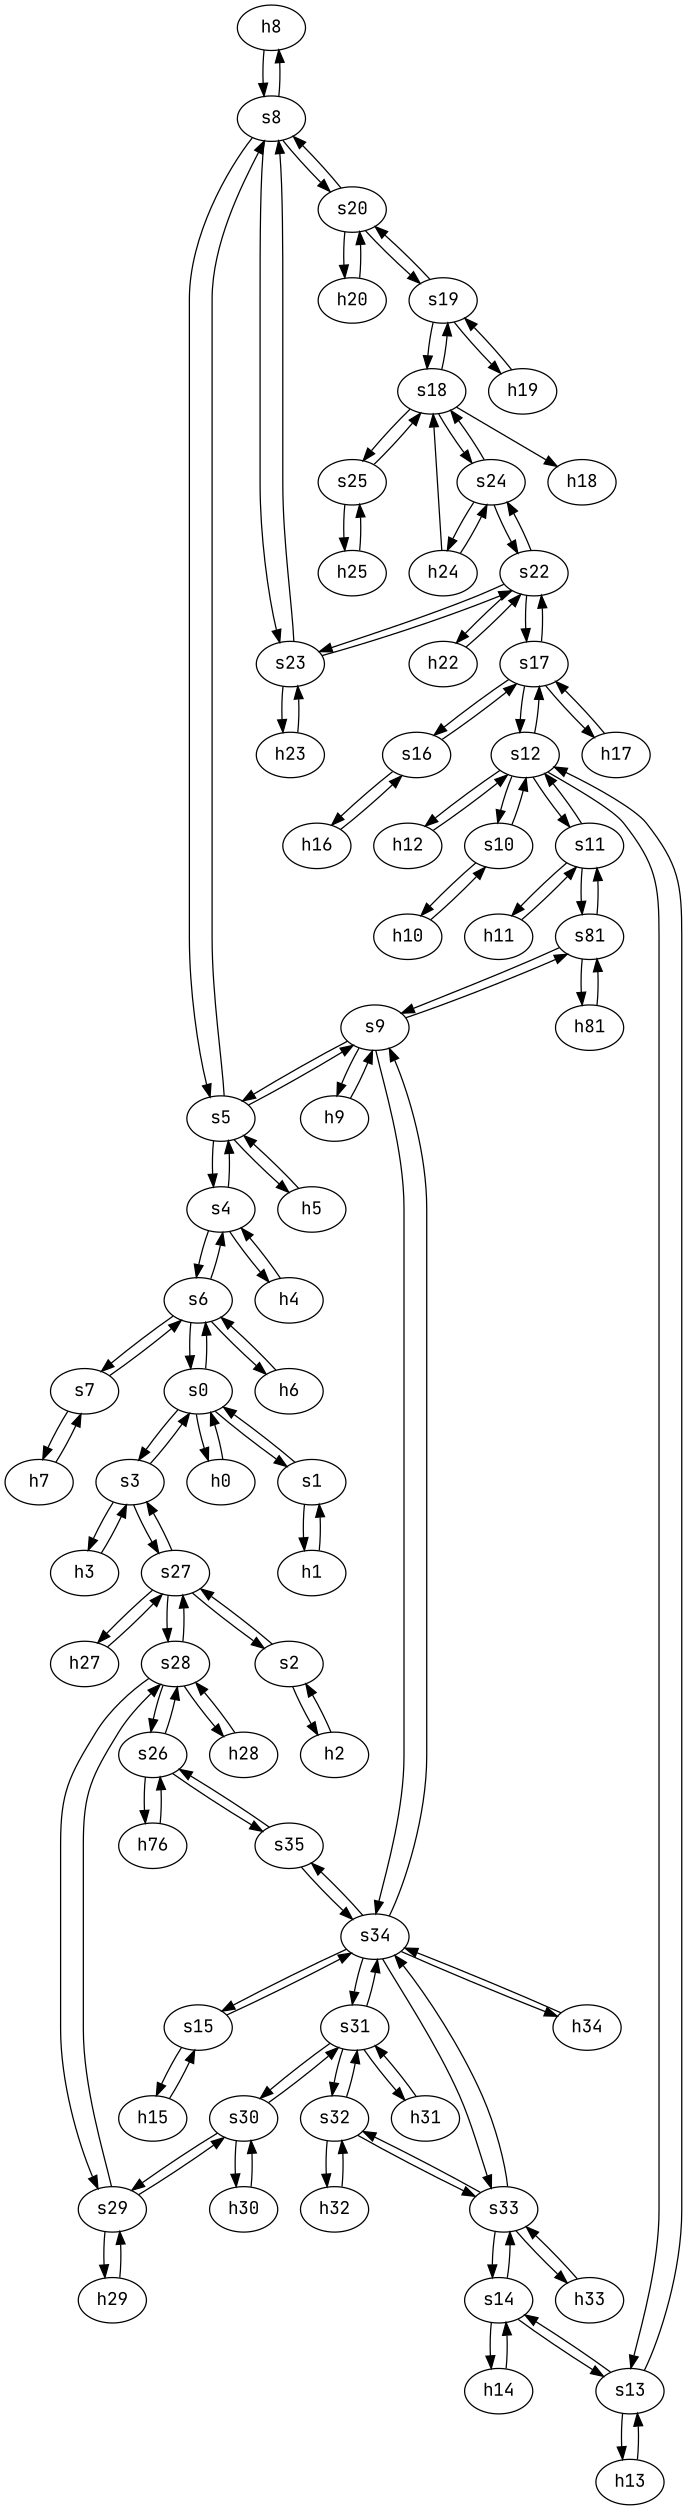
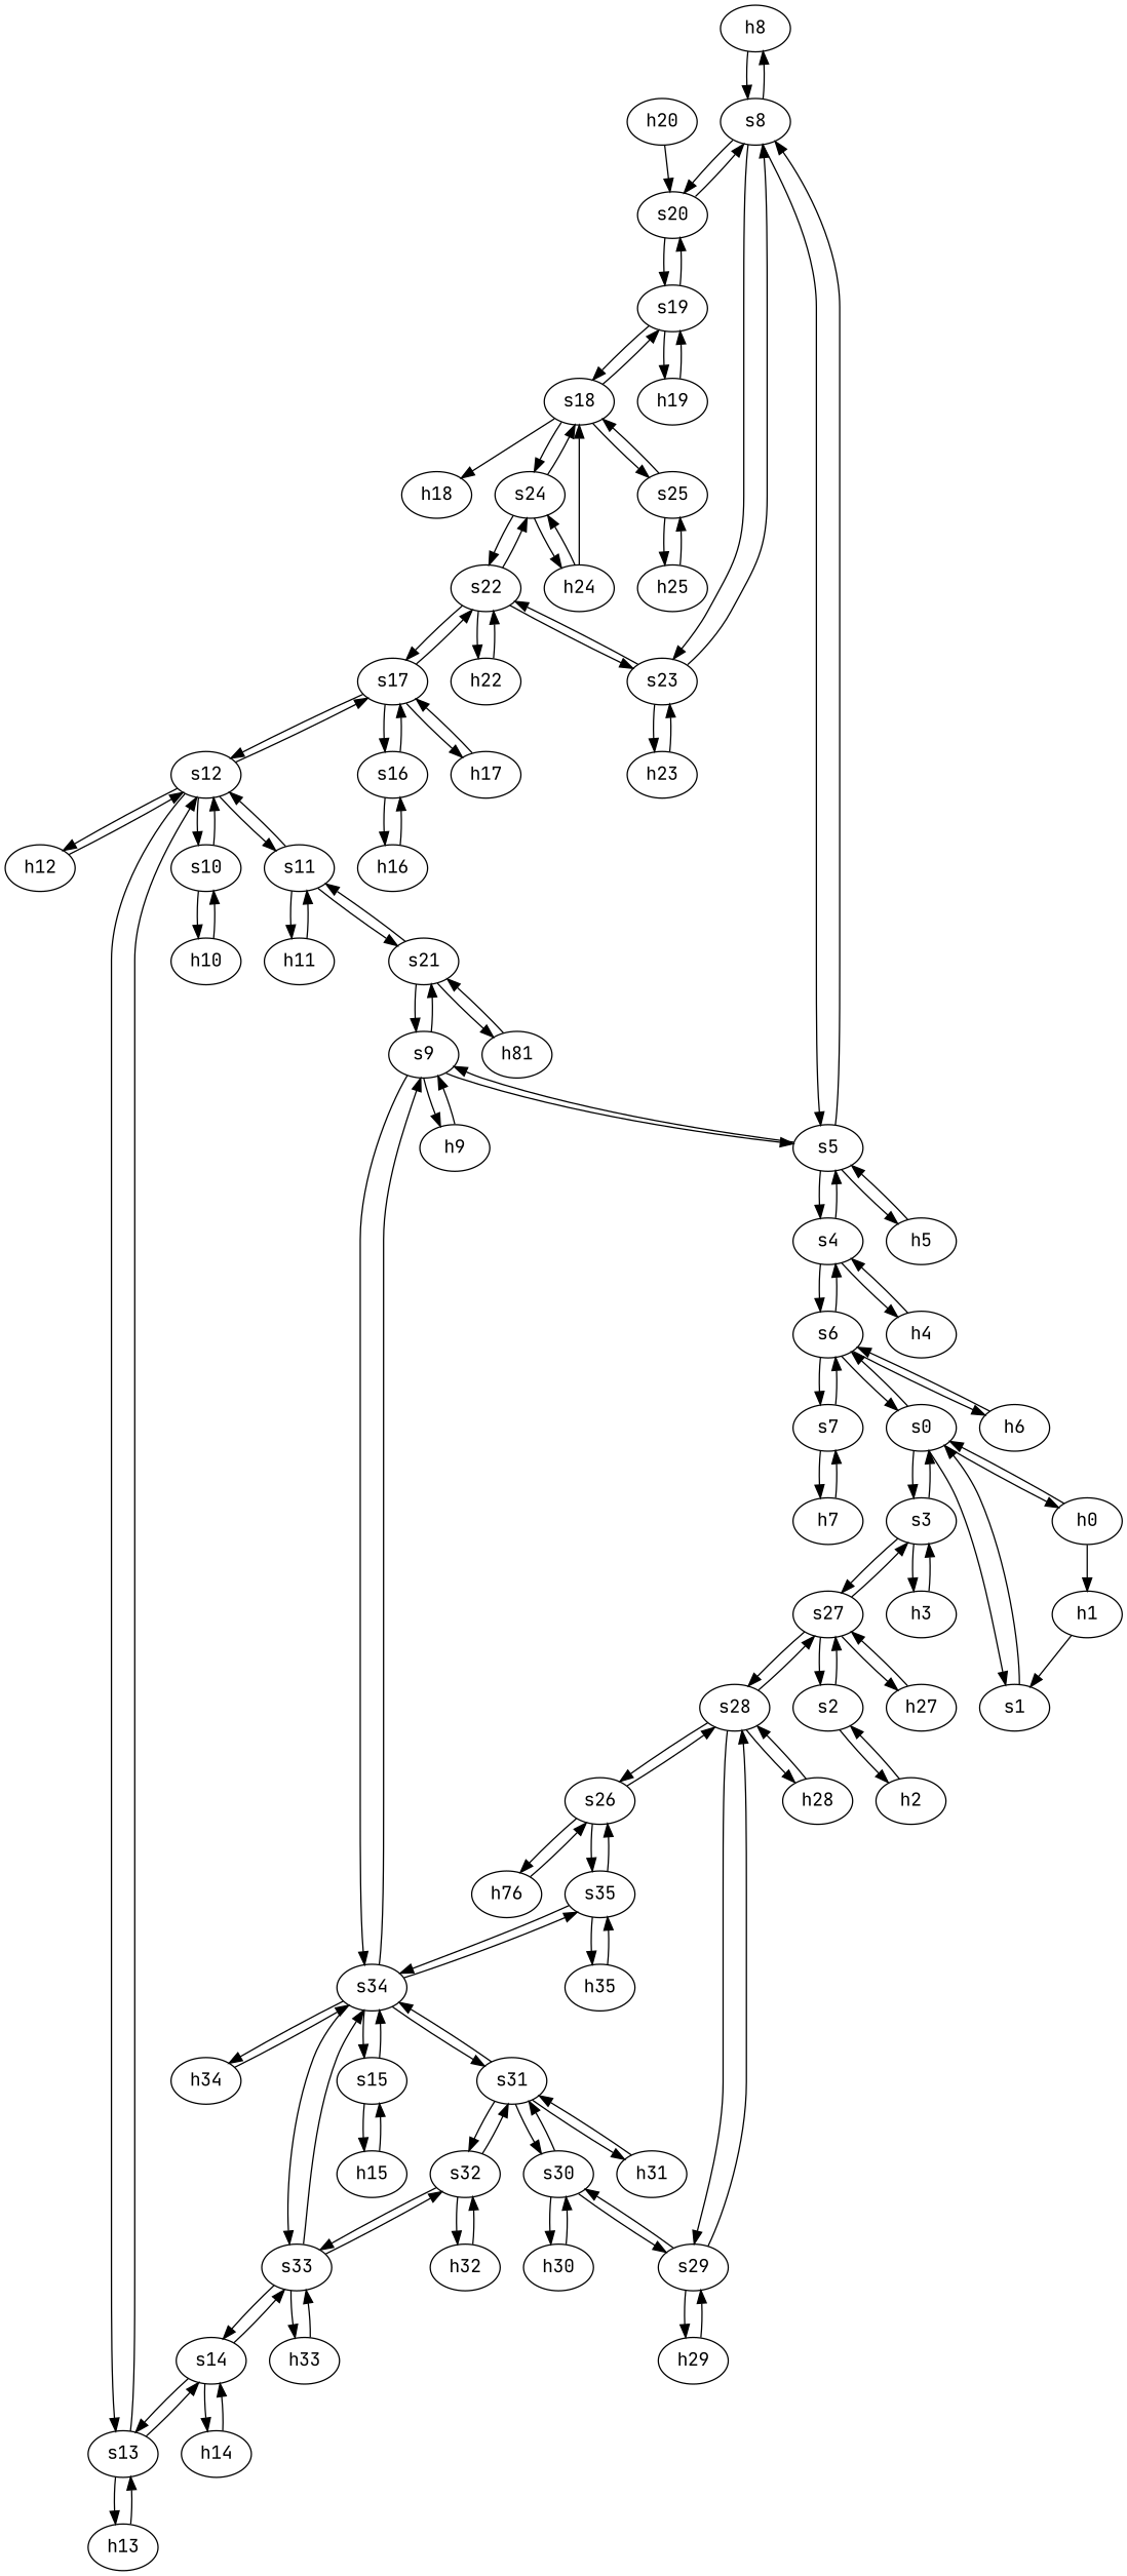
  strict digraph {
    fontname="JetBrains Mono"
    node [fontname="JetBrains Mono" type=host]
    edge [capacity="1Gbps" cost=1 dst_port=1 fontname="JetBrains Mono" src_port=1]
    h8 [ip="111.0.8.8" mac="00:00:00:00:8:8"]
    s8 [type=switch]
    s5 [type=switch]
    s23 [type=switch]
    s20 [type=switch]
    s9 [type=switch]
    s4 [type=switch]
    h5 [ip="111.0.5.5" mac="00:00:00:00:5:5"]
    h23 [ip="111.0.23.23" mac="00:00:00:00:23:23"]
    s22 [type=switch]
    h20 [ip="111.0.20.20" mac="00:00:00:00:20:20"]
    s19 [type=switch]
    h9 [ip="111.0.9.9" mac="00:00:00:00:9:9"]
-   s21 [type=switch label=s81]
+   s21 [type=switch]
    s34 [type=switch]
    n16 [ip="111.0.21.21" label=h81 mac="00:00:00:00:21:21"]
    s11 [type=switch]
    s35 [type=switch]
    s33 [type=switch]
    h34 [ip="111.0.34.34" mac="00:00:00:00:34:34"]
    s15 [type=switch]
    s31 [type=switch]
    n23 [ip="111.0.26.26" label=h76 mac="00:00:00:00:26:26"]
    s26 [type=switch]
    s28 [type=switch]
    s27 [type=switch]
    s29 [type=switch]
    h28 [ip="111.0.28.28" mac="00:00:00:00:28:28"]
+   h35 [ip="111.0.35.35" mac="00:00:00:00:35:35"]
    h2 [ip="111.0.2.2" mac="00:00:00:00:2:2"]
    s2 [type=switch]
    s3 [type=switch]
    h27 [ip="111.0.27.27" mac="00:00:00:00:27:27"]
    h3 [ip="111.0.3.3" mac="00:00:00:00:3:3"]
    s0 [type=switch]
    h0 [ip="111.0.0.0" mac="00:00:00:00:0:0"]
    s1 [type=switch]
    s6 [type=switch]
    h1 [ip="111.0.1.1" mac="00:00:00:00:1:1"]
    h6 [ip="111.0.6.6" mac="00:00:00:00:6:6"]
    s7 [type=switch]
    h7 [ip="111.0.7.7" mac="00:00:00:00:7:7"]
    h4 [ip="111.0.4.4" mac="00:00:00:00:4:4"]
    h22 [ip="111.0.22.22" mac="00:00:00:00:22:22"]
    s24 [type=switch]
    s17 [type=switch]
    s18 [type=switch]
    h24 [ip="111.0.24.24" mac="00:00:00:00:24:24"]
    s12 [type=switch]
    h17 [ip="111.0.17.17" mac="00:00:00:00:17:17"]
    s16 [type=switch]
    h11 [ip="111.0.11.11" mac="00:00:00:00:11:11"]
    s32 [type=switch]
    s14 [type=switch]
    h33 [ip="111.0.33.33" mac="00:00:00:00:33:33"]
    h15 [ip="111.0.15.15" mac="00:00:00:00:15:15"]
    s30 [type=switch]
    h31 [ip="111.0.31.31" mac="00:00:00:00:31:31"]
    h19 [ip="111.0.19.19" mac="00:00:00:00:19:19"]
    h29 [ip="111.0.29.29" mac="00:00:00:00:29:29"]
    h30 [ip="111.0.30.30" mac="00:00:00:00:30:30"]
    h32 [ip="111.0.32.32" mac="00:00:00:00:32:32"]
    s13 [type=switch]
    h14 [ip="111.0.14.14" mac="00:00:00:00:14:14"]
    h18 [ip="111.0.18.18" mac="00:00:00:00:18:18"]
    s25 [type=switch]
    h25 [ip="111.0.25.25" mac="00:00:00:00:25:25"]
    h13 [ip="111.0.13.13" mac="00:00:00:00:13:13"]
    h12 [ip="111.0.12.12" mac="00:00:00:00:12:12"]
    s10 [type=switch]
    h10 [ip="111.0.10.10" mac="00:00:00:00:10:10"]
    h16 [ip="111.0.16.16" mac="00:00:00:00:16:16"]
    h8 -> s8
    s8 -> h8
    s8 -> s5 [dst_port=3 src_port=2]
    s8 -> s23 [dst_port=2 src_port=4]
    s8 -> s20 [dst_port=2 src_port=3]
    s5 -> s8 [dst_port=2 src_port=3]
    s5 -> s9 [dst_port=2 src_port=4]
    s5 -> s4 [dst_port=2 src_port=2]
    s5 -> h5
    s23 -> s8 [dst_port=4 src_port=2]
    s23 -> h23
    s23 -> s22 [dst_port=4 src_port=3]
    s20 -> s8 [dst_port=3 src_port=2]
-   s20 -> h20
    s20 -> s19 [dst_port=3 src_port=3]
    s9 -> s5 [dst_port=4 src_port=2]
    s9 -> h9
    s9 -> s21 [dst_port=2 src_port=4]
    s9 -> s34 [dst_port=2 src_port=3]
    s4 -> s5 [dst_port=2 src_port=2]
    s4 -> s6 [dst_port=3 src_port=3]
    s4 -> h4
    h5 -> s5
    h23 -> s23
    s22 -> s23 [dst_port=3 src_port=4]
    s22 -> h22
    s22 -> s24 [dst_port=3 src_port=3]
    s22 -> s17 [dst_port=4 src_port=2]
    h20 -> s20
    s19 -> s20 [dst_port=3 src_port=3]
    s19 -> s18 [dst_port=4 src_port=2]
    s19 -> h19
    h9 -> s9
    s21 -> s9 [dst_port=4 src_port=2]
    s21 -> n16
    s21 -> s11 [dst_port=3 src_port=3]
    s34 -> s9 [dst_port=3 src_port=2]
    s34 -> s35 [dst_port=3 src_port=6]
    s34 -> s33 [dst_port=4 src_port=5]
    s34 -> h34
    s34 -> s15 [dst_port=2 src_port=3]
    s34 -> s31 [dst_port=4 src_port=4]
    n16 -> s21
    s11 -> s21 [dst_port=3 src_port=3]
    s11 -> s12 [dst_port=3 src_port=2]
    s11 -> h11
    s35 -> s34 [dst_port=6 src_port=3]
    s35 -> s26 [dst_port=2 src_port=2]
+   s35 -> h35
    s33 -> s34 [dst_port=5 src_port=4]
    s33 -> s32 [dst_port=3 src_port=3]
    s33 -> s14 [dst_port=3 src_port=2]
    s33 -> h33
    h34 -> s34
    s15 -> s34 [dst_port=3 src_port=2]
    s15 -> h15
    s31 -> s34 [dst_port=4 src_port=4]
    s31 -> s32 [dst_port=2 src_port=3]
    s31 -> s30 [dst_port=3 src_port=2]
    s31 -> h31
    n23 -> s26
    s26 -> s35 [dst_port=2 src_port=2]
    s26 -> n23
    s26 -> s28 [dst_port=2 src_port=3]
    s28 -> s26 [dst_port=3 src_port=2]
    s28 -> s27 [dst_port=4 src_port=3]
    s28 -> s29 [dst_port=2 src_port=4]
    s28 -> h28
    s27 -> s28 [dst_port=3 src_port=4]
    s27 -> s2 [dst_port=2 src_port=2]
    s27 -> s3 [dst_port=3 src_port=3]
    s27 -> h27
    s29 -> s28 [dst_port=4 src_port=2]
    s29 -> s30 [dst_port=2 src_port=3]
    s29 -> h29
    h28 -> s28
+   h35 -> s35
    h2 -> s2
    s2 -> s27 [dst_port=2 src_port=2]
    s2 -> h2
    s3 -> s27 [dst_port=3 src_port=3]
    s3 -> h3
    s3 -> s0 [dst_port=3 src_port=2]
    h27 -> s27
    h3 -> s3
    s0 -> s3 [dst_port=2 src_port=3]
    s0 -> h0
    s0 -> s1 [dst_port=2 src_port=2]
    s0 -> s6 [dst_port=2 src_port=4]
    h0 -> s0
    s1 -> s0 [dst_port=2 src_port=2]
-   s1 -> h1
+   h0 -> h1
    s6 -> s4 [dst_port=3 src_port=3]
    s6 -> s0 [dst_port=4 src_port=2]
    s6 -> h6
    s6 -> s7 [dst_port=2 src_port=4]
    h1 -> s1
    h6 -> s6
    s7 -> s6 [dst_port=4 src_port=2]
    s7 -> h7
    h7 -> s7
    h4 -> s4
    h22 -> s22
    s24 -> s22 [dst_port=3 src_port=3]
    s24 -> s18 [dst_port=2 src_port=2]
    s24 -> h24
    s17 -> s22 [dst_port=2 src_port=4]
    s17 -> s12 [dst_port=4 src_port=2]
    s17 -> h17
    s17 -> s16 [dst_port=2 src_port=3]
    s18 -> s19 [dst_port=2 src_port=4]
    s18 -> s24 [dst_port=2 src_port=2]
    s18 -> h18
    s18 -> s25 [dst_port=2 src_port=3]
    h24 -> s24
    h24 -> s18
    s12 -> s11 [dst_port=2 src_port=3]
    s12 -> s17 [dst_port=2 src_port=4]
    s12 -> s13 [dst_port=2 src_port=5]
    s12 -> h12
    s12 -> s10 [dst_port=2 src_port=2]
    h17 -> s17
    s16 -> s17 [dst_port=3 src_port=2]
    s16 -> h16
    h11 -> s11
    s32 -> s33 [dst_port=3 src_port=3]
    s32 -> s31 [dst_port=3 src_port=2]
    s32 -> h32
    s14 -> s33 [dst_port=2 src_port=3]
    s14 -> s13 [dst_port=3 src_port=2]
    s14 -> h14
    h33 -> s33
    h15 -> s15
    s30 -> s31 [dst_port=2 src_port=3]
    s30 -> s29 [dst_port=3 src_port=2]
    s30 -> h30
    h31 -> s31
    h19 -> s19
    h29 -> s29
    h30 -> s30
    h32 -> s32
    s13 -> s12 [dst_port=5 src_port=2]
    s13 -> s14 [dst_port=2 src_port=3]
    s13 -> h13
    h14 -> s14
    s25 -> s18 [dst_port=3 src_port=2]
    s25 -> h25
    h25 -> s25
    h13 -> s13
    h12 -> s12
    s10 -> s12 [dst_port=2 src_port=2]
    s10 -> h10
    h10 -> s10
    h16 -> s16
  }
